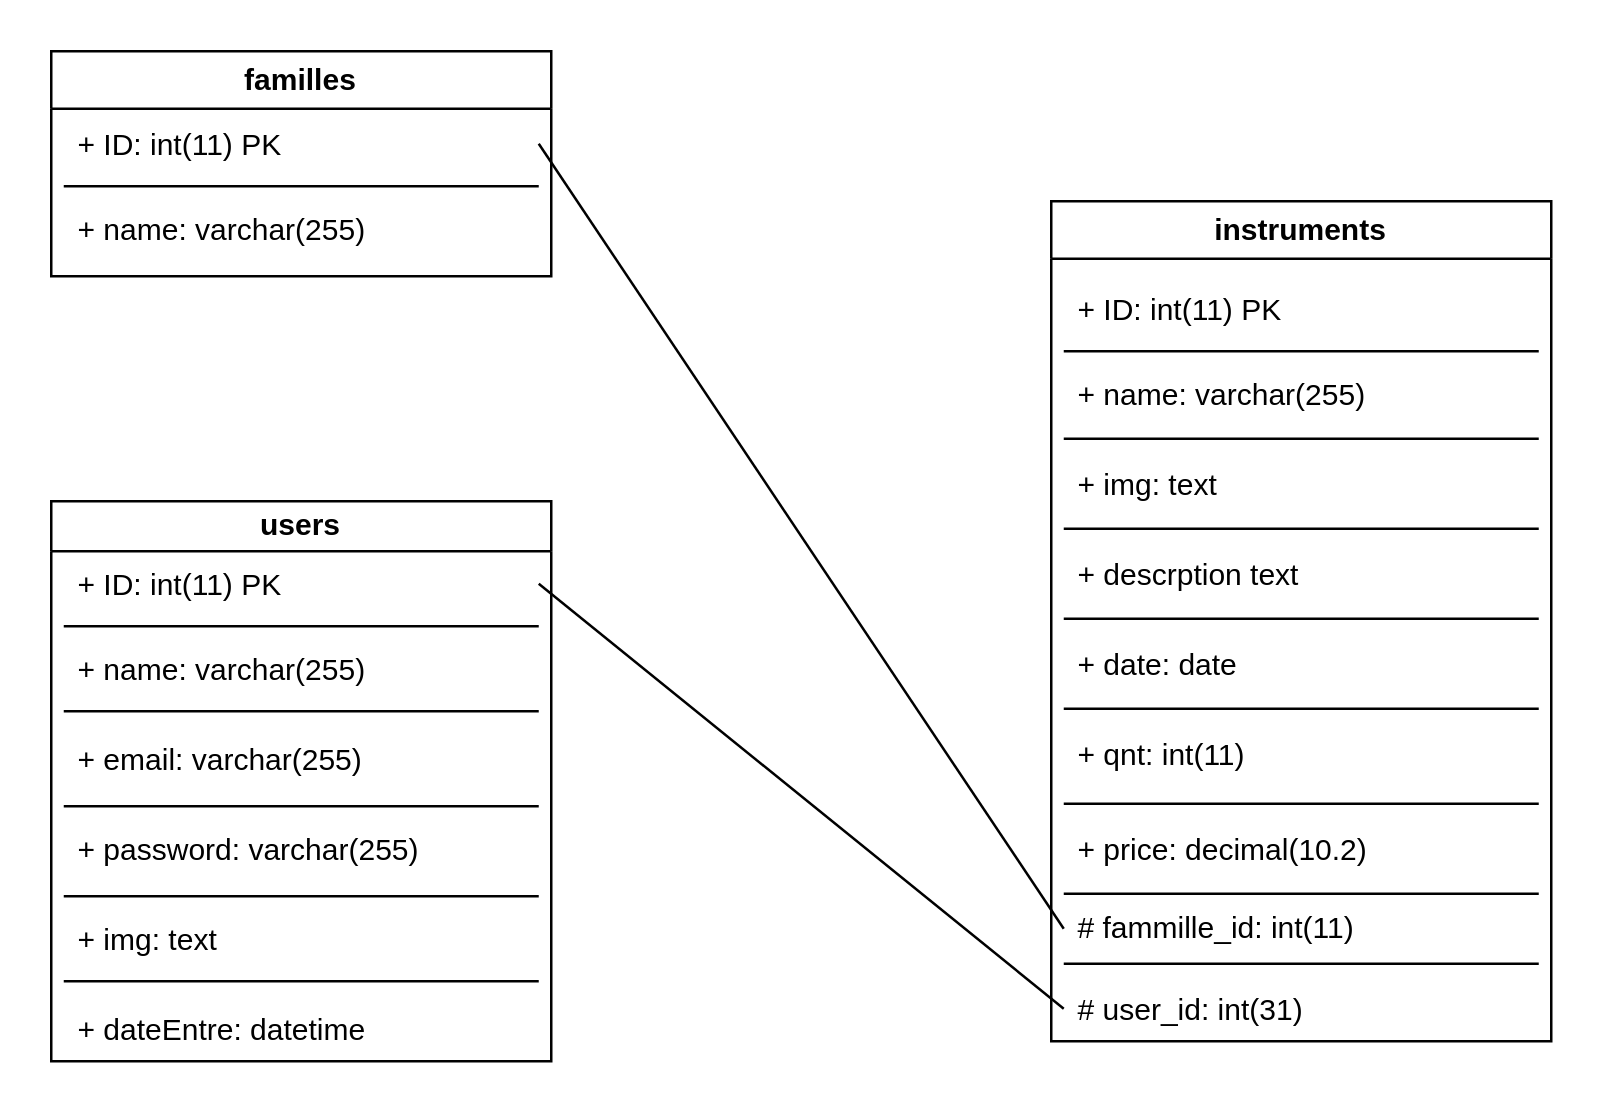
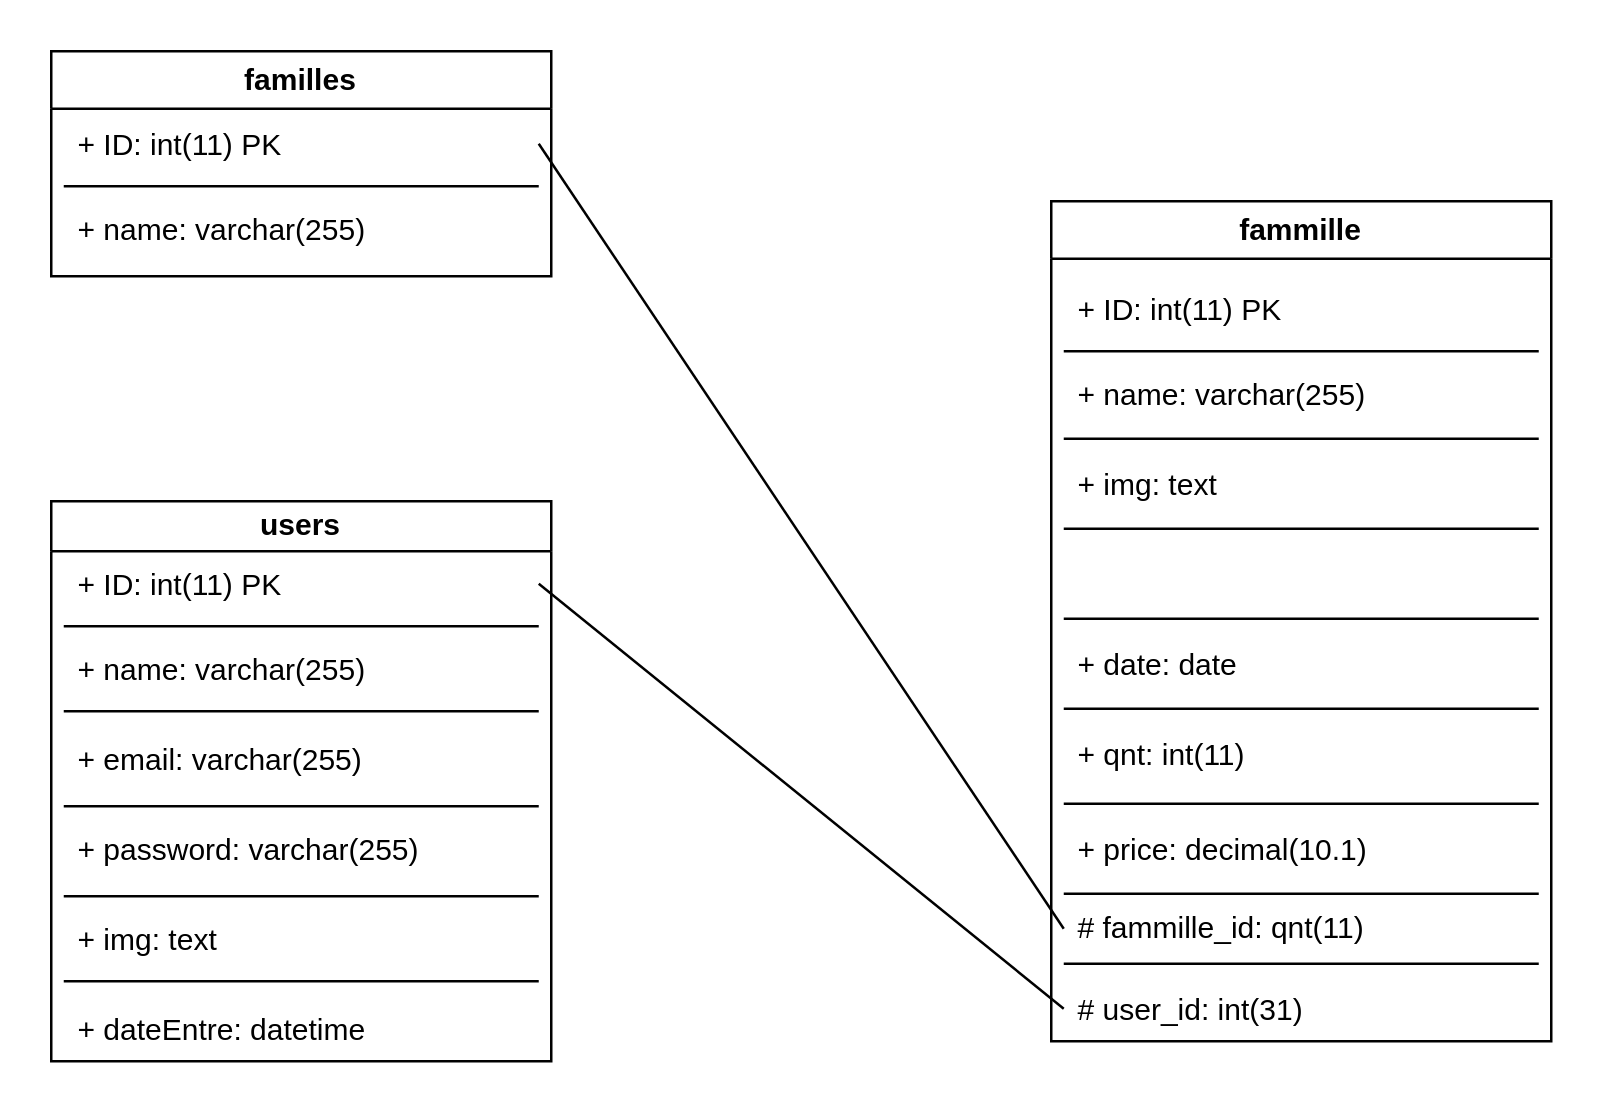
  <mxCell id="0" />
  <mxCell id="1" parent="0" />
  <mxCell id="2" value="users" style="swimlane;whiteSpace=wrap;html=1;startSize=20;" vertex="1" parent="1"><mxGeometry x="20" y="200" width="200" height="224" as="geometry" /></mxCell>
  <mxCell id="3" value="+ ID: int(11) PK" style="text;strokeColor=none;fillColor=none;align=left;verticalAlign=top;spacingLeft=4;spacingRight=4;overflow=hidden;rotatable=0;points=[[0,0.5],[1,0.5]];portConstraint=eastwest;" vertex="1" parent="2"><mxGeometry x="5" y="20" width="190" height="26" as="geometry" /></mxCell>
  <mxCell id="4" value="+ name: varchar(255)" style="text;strokeColor=none;fillColor=none;align=left;verticalAlign=top;spacingLeft=4;spacingRight=4;overflow=hidden;rotatable=0;points=[[0,0.5],[1,0.5]];portConstraint=eastwest;" vertex="1" parent="2"><mxGeometry x="5" y="54" width="190" height="26" as="geometry" /></mxCell>
  <mxCell id="5" value="+ email: varchar(255)" style="text;strokeColor=none;fillColor=none;align=left;verticalAlign=top;spacingLeft=4;spacingRight=4;overflow=hidden;rotatable=0;points=[[0,0.5],[1,0.5]];portConstraint=eastwest;" vertex="1" parent="2"><mxGeometry x="5" y="90" width="190" height="26" as="geometry" /></mxCell>
  <mxCell id="6" value="+ password: varchar(255)" style="text;strokeColor=none;fillColor=none;align=left;verticalAlign=top;spacingLeft=4;spacingRight=4;overflow=hidden;rotatable=0;points=[[0,0.5],[1,0.5]];portConstraint=eastwest;" vertex="1" parent="2"><mxGeometry x="5" y="126" width="190" height="26" as="geometry" /></mxCell>
  <mxCell id="7" value="+ img: text" style="text;strokeColor=none;fillColor=none;align=left;verticalAlign=top;spacingLeft=4;spacingRight=4;overflow=hidden;rotatable=0;points=[[0,0.5],[1,0.5]];portConstraint=eastwest;" vertex="1" parent="2"><mxGeometry x="5" y="162" width="190" height="26" as="geometry" /></mxCell>
  <mxCell id="8" value="+ dateEntre: datetime" style="text;strokeColor=none;fillColor=none;align=left;verticalAlign=top;spacingLeft=4;spacingRight=4;overflow=hidden;rotatable=0;points=[[0,0.5],[1,0.5]];portConstraint=eastwest;" vertex="1" parent="2"><mxGeometry x="5" y="198" width="190" height="26" as="geometry" /></mxCell>
  <mxCell id="9" value="" style="line;strokeWidth=1;fillColor=none;align=left;verticalAlign=middle;spacingTop=-1;spacingLeft=3;spacingRight=3;rotatable=0;labelPosition=right;points=[];portConstraint=eastwest;strokeColor=inherit;" vertex="1" parent="2"><mxGeometry x="5" y="46" width="190" height="8" as="geometry" /></mxCell>
  <mxCell id="10" value="" style="line;strokeWidth=1;fillColor=none;align=left;verticalAlign=middle;spacingTop=-1;spacingLeft=3;spacingRight=3;rotatable=0;labelPosition=right;points=[];portConstraint=eastwest;strokeColor=inherit;" vertex="1" parent="2"><mxGeometry x="5" y="80" width="190" height="8" as="geometry" /></mxCell>
  <mxCell id="11" value="" style="line;strokeWidth=1;fillColor=none;align=left;verticalAlign=middle;spacingTop=-1;spacingLeft=3;spacingRight=3;rotatable=0;labelPosition=right;points=[];portConstraint=eastwest;strokeColor=inherit;" vertex="1" parent="2"><mxGeometry x="5" y="118" width="190" height="8" as="geometry" /></mxCell>
  <mxCell id="12" value="" style="line;strokeWidth=1;fillColor=none;align=left;verticalAlign=middle;spacingTop=-1;spacingLeft=3;spacingRight=3;rotatable=0;labelPosition=right;points=[];portConstraint=eastwest;strokeColor=inherit;" vertex="1" parent="2"><mxGeometry x="5" y="154" width="190" height="8" as="geometry" /></mxCell>
  <mxCell id="13" value="" style="line;strokeWidth=1;fillColor=none;align=left;verticalAlign=middle;spacingTop=-1;spacingLeft=3;spacingRight=3;rotatable=0;labelPosition=right;points=[];portConstraint=eastwest;strokeColor=inherit;" vertex="1" parent="2"><mxGeometry x="5" y="188" width="190" height="8" as="geometry" /></mxCell>
  <mxCell id="14" value="familles" style="swimlane;whiteSpace=wrap;html=1;" vertex="1" parent="1"><mxGeometry x="20" y="20" width="200" height="90" as="geometry" /></mxCell>
  <mxCell id="15" value="" style="line;strokeWidth=1;fillColor=none;align=left;verticalAlign=middle;spacingTop=-1;spacingLeft=3;spacingRight=3;rotatable=0;labelPosition=right;points=[];portConstraint=eastwest;strokeColor=inherit;" vertex="1" parent="14"><mxGeometry x="5" y="50" width="190" height="8" as="geometry" /></mxCell>
  <mxCell id="16" value="+ ID: int(11) PK" style="text;strokeColor=none;fillColor=none;align=left;verticalAlign=top;spacingLeft=4;spacingRight=4;overflow=hidden;rotatable=0;points=[[0,0.5],[1,0.5]];portConstraint=eastwest;" vertex="1" parent="14"><mxGeometry x="5" y="24" width="190" height="26" as="geometry" /></mxCell>
  <mxCell id="17" value="+ name: varchar(255)" style="text;strokeColor=none;fillColor=none;align=left;verticalAlign=top;spacingLeft=4;spacingRight=4;overflow=hidden;rotatable=0;points=[[0,0.5],[1,0.5]];portConstraint=eastwest;" vertex="1" parent="14"><mxGeometry x="5" y="58" width="190" height="26" as="geometry" /></mxCell>
- <mxCell id="18" value="instruments" style="swimlane;whiteSpace=wrap;html=1;" vertex="1" parent="1"><mxGeometry x="420" y="80" width="200" height="336" as="geometry" /></mxCell>
+ <mxCell id="18" value="fammille" style="swimlane;whiteSpace=wrap;html=1;" vertex="1" parent="1"><mxGeometry x="420" y="80" width="200" height="336" as="geometry" /></mxCell>
  <mxCell id="19" value="+ ID: int(11) PK" style="text;strokeColor=none;fillColor=none;align=left;verticalAlign=top;spacingLeft=4;spacingRight=4;overflow=hidden;rotatable=0;points=[[0,0.5],[1,0.5]];portConstraint=eastwest;" vertex="1" parent="18"><mxGeometry x="5" y="30" width="190" height="26" as="geometry" /></mxCell>
  <mxCell id="20" value="" style="line;strokeWidth=1;fillColor=none;align=left;verticalAlign=middle;spacingTop=-1;spacingLeft=3;spacingRight=3;rotatable=0;labelPosition=right;points=[];portConstraint=eastwest;strokeColor=inherit;" vertex="1" parent="18"><mxGeometry x="5" y="56" width="190" height="8" as="geometry" /></mxCell>
  <mxCell id="21" value="+ name: varchar(255)" style="text;strokeColor=none;fillColor=none;align=left;verticalAlign=top;spacingLeft=4;spacingRight=4;overflow=hidden;rotatable=0;points=[[0,0.5],[1,0.5]];portConstraint=eastwest;" vertex="1" parent="18"><mxGeometry x="5" y="64" width="190" height="26" as="geometry" /></mxCell>
  <mxCell id="22" value="" style="line;strokeWidth=1;fillColor=none;align=left;verticalAlign=middle;spacingTop=-1;spacingLeft=3;spacingRight=3;rotatable=0;labelPosition=right;points=[];portConstraint=eastwest;strokeColor=inherit;" vertex="1" parent="18"><mxGeometry x="5" y="90" width="190" height="10" as="geometry" /></mxCell>
  <mxCell id="23" value="+ img: text" style="text;strokeColor=none;fillColor=none;align=left;verticalAlign=top;spacingLeft=4;spacingRight=4;overflow=hidden;rotatable=0;points=[[0,0.5],[1,0.5]];portConstraint=eastwest;" vertex="1" parent="18"><mxGeometry x="5" y="100" width="190" height="26" as="geometry" /></mxCell>
  <mxCell id="24" value="" style="line;strokeWidth=1;fillColor=none;align=left;verticalAlign=middle;spacingTop=-1;spacingLeft=3;spacingRight=3;rotatable=0;labelPosition=right;points=[];portConstraint=eastwest;strokeColor=inherit;" vertex="1" parent="18"><mxGeometry x="5" y="126" width="190" height="10" as="geometry" /></mxCell>
- <mxCell id="25" value="+ descrption text" style="text;strokeColor=none;fillColor=none;align=left;verticalAlign=top;spacingLeft=4;spacingRight=4;overflow=hidden;rotatable=0;points=[[0,0.5],[1,0.5]];portConstraint=eastwest;" vertex="1" parent="18"><mxGeometry x="5" y="136" width="190" height="26" as="geometry" /></mxCell>
  <mxCell id="26" value="" style="line;strokeWidth=1;fillColor=none;align=left;verticalAlign=middle;spacingTop=-1;spacingLeft=3;spacingRight=3;rotatable=0;labelPosition=right;points=[];portConstraint=eastwest;strokeColor=inherit;" vertex="1" parent="18"><mxGeometry x="5" y="162" width="190" height="10" as="geometry" /></mxCell>
  <mxCell id="27" value="+ date: date" style="text;strokeColor=none;fillColor=none;align=left;verticalAlign=top;spacingLeft=4;spacingRight=4;overflow=hidden;rotatable=0;points=[[0,0.5],[1,0.5]];portConstraint=eastwest;" vertex="1" parent="18"><mxGeometry x="5" y="172" width="190" height="26" as="geometry" /></mxCell>
  <mxCell id="28" value="" style="line;strokeWidth=1;fillColor=none;align=left;verticalAlign=middle;spacingTop=-1;spacingLeft=3;spacingRight=3;rotatable=0;labelPosition=right;points=[];portConstraint=eastwest;strokeColor=inherit;" vertex="1" parent="18"><mxGeometry x="5" y="198" width="190" height="10" as="geometry" /></mxCell>
  <mxCell id="29" value="+ qnt: int(11)" style="text;strokeColor=none;fillColor=none;align=left;verticalAlign=top;spacingLeft=4;spacingRight=4;overflow=hidden;rotatable=0;points=[[0,0.5],[1,0.5]];portConstraint=eastwest;" vertex="1" parent="18"><mxGeometry x="5" y="208" width="190" height="28" as="geometry" /></mxCell>
  <mxCell id="30" value="" style="line;strokeWidth=1;fillColor=none;align=left;verticalAlign=middle;spacingTop=-1;spacingLeft=3;spacingRight=3;rotatable=0;labelPosition=right;points=[];portConstraint=eastwest;strokeColor=inherit;" vertex="1" parent="18"><mxGeometry x="5" y="236" width="190" height="10" as="geometry" /></mxCell>
- <mxCell id="31" value="+ price: decimal(10.2)" style="text;strokeColor=none;fillColor=none;align=left;verticalAlign=top;spacingLeft=4;spacingRight=4;overflow=hidden;rotatable=0;points=[[0,0.5],[1,0.5]];portConstraint=eastwest;" vertex="1" parent="18"><mxGeometry x="5" y="246" width="190" height="26" as="geometry" /></mxCell>
- <mxCell id="32" value="# fammille_id: int(11)" style="text;strokeColor=none;fillColor=none;align=left;verticalAlign=top;spacingLeft=4;spacingRight=4;overflow=hidden;rotatable=0;points=[[0,0.5],[1,0.5]];portConstraint=eastwest;" vertex="1" parent="18"><mxGeometry x="5" y="277" width="190" height="28" as="geometry" /></mxCell>
+ <mxCell id="31" value="+ price: decimal(10.1)" style="text;strokeColor=none;fillColor=none;align=left;verticalAlign=top;spacingLeft=4;spacingRight=4;overflow=hidden;rotatable=0;points=[[0,0.5],[1,0.5]];portConstraint=eastwest;" vertex="1" parent="18"><mxGeometry x="5" y="246" width="190" height="26" as="geometry" /></mxCell>
+ <mxCell id="32" value="# fammille_id: qnt(11)" style="text;strokeColor=none;fillColor=none;align=left;verticalAlign=top;spacingLeft=4;spacingRight=4;overflow=hidden;rotatable=0;points=[[0,0.5],[1,0.5]];portConstraint=eastwest;" vertex="1" parent="18"><mxGeometry x="5" y="277" width="190" height="28" as="geometry" /></mxCell>
  <mxCell id="33" value="" style="line;strokeWidth=1;fillColor=none;align=left;verticalAlign=middle;spacingTop=-1;spacingLeft=3;spacingRight=3;rotatable=0;labelPosition=right;points=[];portConstraint=eastwest;strokeColor=inherit;" vertex="1" parent="18"><mxGeometry x="5" y="300" width="190" height="10" as="geometry" /></mxCell>
  <mxCell id="34" value="# user_id: int(31)" style="text;strokeColor=none;fillColor=none;align=left;verticalAlign=top;spacingLeft=4;spacingRight=4;overflow=hidden;rotatable=0;points=[[0,0.5],[1,0.5]];portConstraint=eastwest;" vertex="1" parent="18"><mxGeometry x="5" y="310" width="190" height="26" as="geometry" /></mxCell>
  <mxCell id="35" value="" style="line;strokeWidth=1;fillColor=none;align=left;verticalAlign=middle;spacingTop=-1;spacingLeft=3;spacingRight=3;rotatable=0;labelPosition=right;points=[];portConstraint=eastwest;strokeColor=inherit;" vertex="1" parent="18"><mxGeometry x="5" y="272" width="190" height="10" as="geometry" /></mxCell>
  <mxCell id="36" value="" style="endArrow=none;html=1;rounded=0;exitX=1;exitY=0.5;exitDx=0;exitDy=0;entryX=0;entryY=0.5;entryDx=0;entryDy=0;" edge="1" parent="1" source="3" target="34"><mxGeometry width="50" height="50" relative="1" as="geometry"><mxPoint x="320" y="210" as="sourcePoint" /><mxPoint x="370" y="160" as="targetPoint" /></mxGeometry></mxCell>
  <mxCell id="37" value="" style="endArrow=none;html=1;rounded=0;exitX=1;exitY=0.5;exitDx=0;exitDy=0;entryX=0;entryY=0.5;entryDx=0;entryDy=0;" edge="1" parent="1" source="16" target="32"><mxGeometry width="50" height="50" relative="1" as="geometry"><mxPoint x="270" y="150" as="sourcePoint" /><mxPoint x="390" y="190" as="targetPoint" /></mxGeometry></mxCell>
